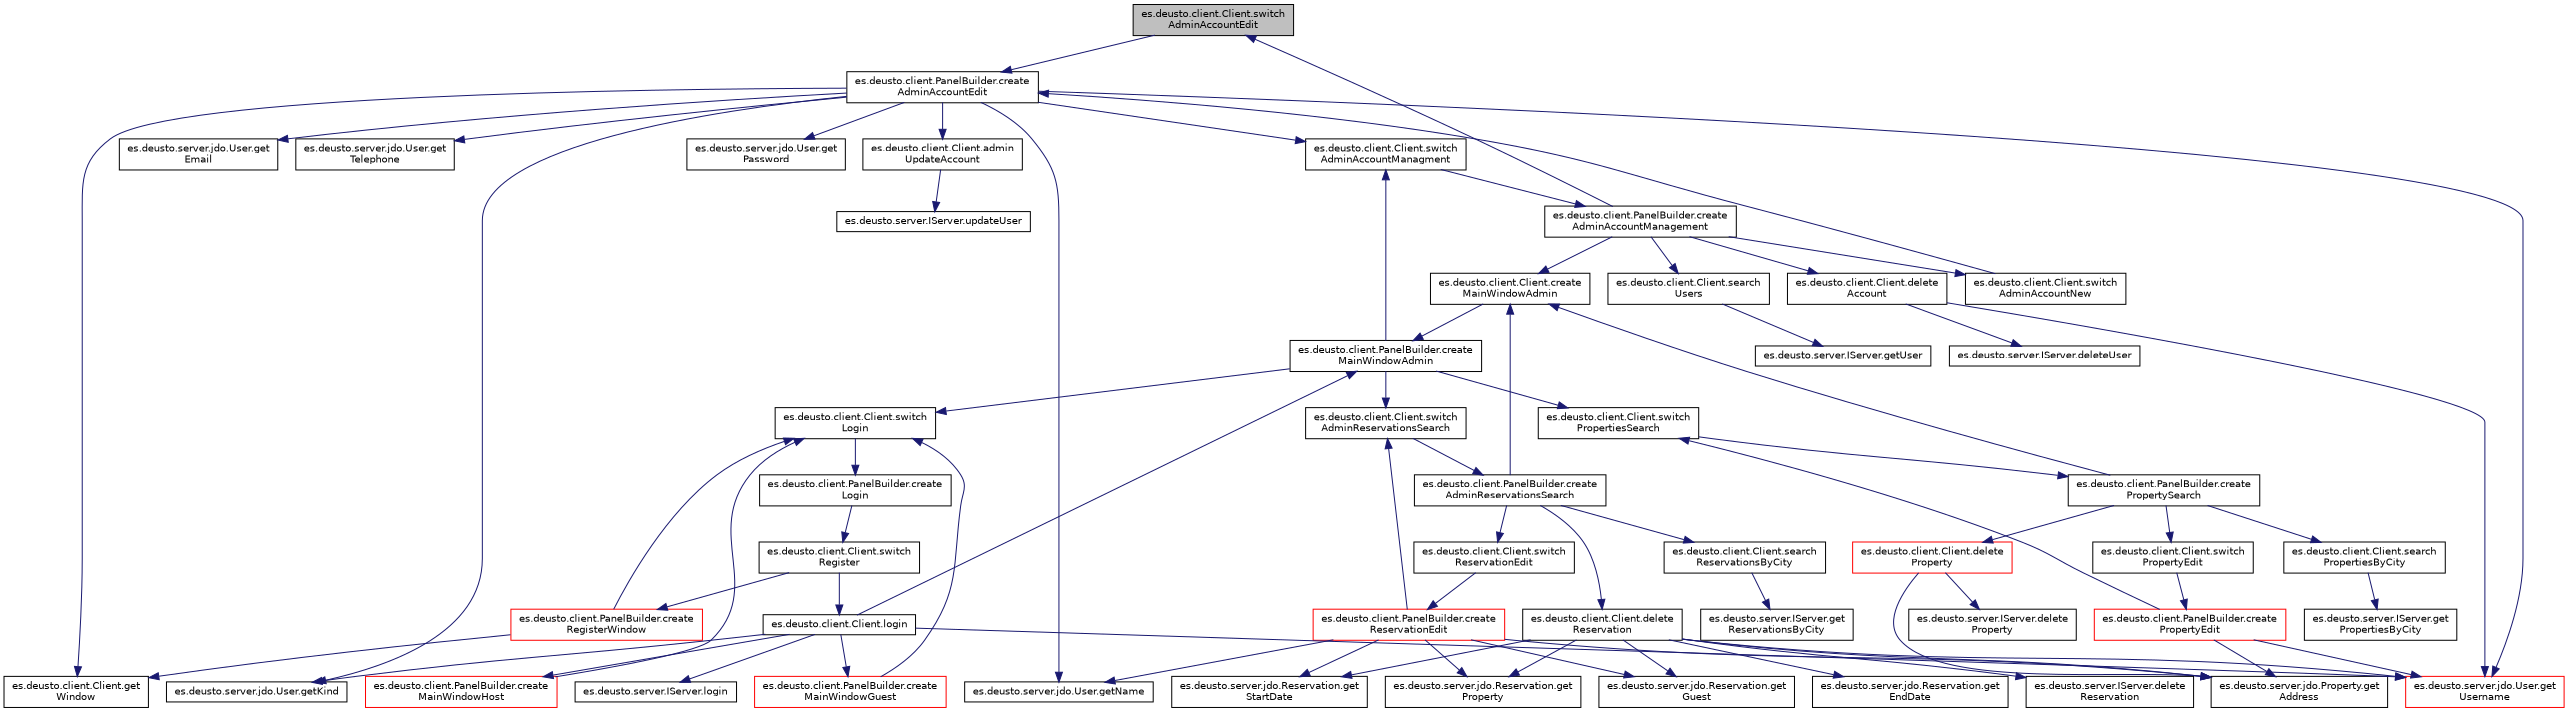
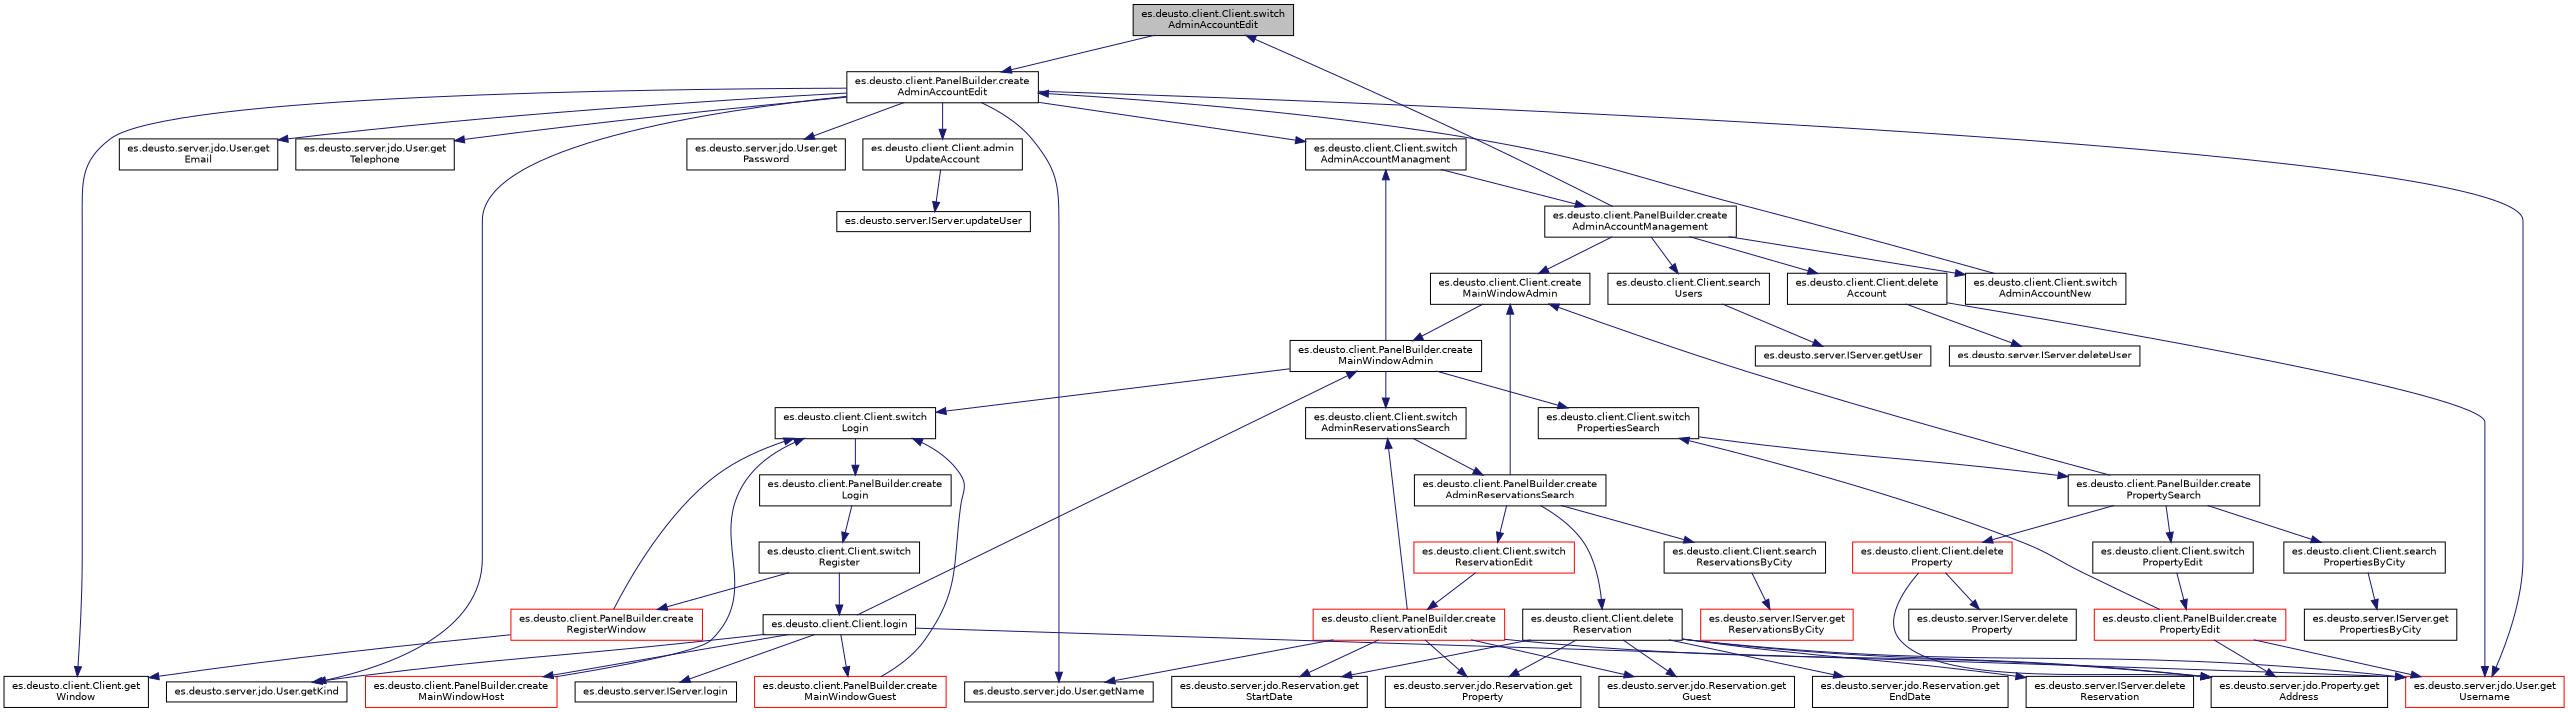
  digraph {
    rankdir=TB
    node [color=black fillcolor=white fontname=Helvetica fontsize=10 shape=record style=filled]
    edge [color=midnightblue fontname=Helvetica fontsize=10 labelfontname=Helvetica labelfontsize=10 style=solid]
    n1 [fillcolor=grey75 fontcolor=black height=0.2 label="es.deusto.client.Client.switch\lAdminAccountEdit" width=0.4]
    n2 [height=0.2 label="es.deusto.client.PanelBuilder.create\lAdminAccountEdit" width=0.4]
    n3 [color=red height=0.2 label="es.deusto.server.jdo.User.get\lUsername" width=0.4]
    n4 [height=0.2 label="es.deusto.server.jdo.User.getName" width=0.4]
    n5 [height=0.2 label="es.deusto.server.jdo.User.get\lEmail" width=0.4]
    n6 [height=0.2 label="es.deusto.server.jdo.User.get\lTelephone" width=0.4]
    n7 [height=0.2 label="es.deusto.server.jdo.User.getKind" width=0.4]
    n8 [height=0.2 label="es.deusto.server.jdo.User.get\lPassword" width=0.4]
    n9 [height=0.2 label="es.deusto.client.Client.switch\lAdminAccountManagment" width=0.4]
    n10 [height=0.2 label="es.deusto.client.Client.get\lWindow" width=0.4]
    n11 [height=0.2 label="es.deusto.client.Client.admin\lUpdateAccount" width=0.4]
    n12 [height=0.2 label="es.deusto.client.PanelBuilder.create\lAdminAccountManagement" width=0.4]
    n13 [height=0.2 label="es.deusto.server.IServer.updateUser" width=0.4]
    n14 [height=0.2 label="es.deusto.client.Client.search\lUsers" width=0.4]
    n15 [height=0.2 label="es.deusto.client.Client.delete\lAccount" width=0.4]
    n16 [height=0.2 label="es.deusto.client.Client.switch\lAdminAccountNew" width=0.4]
    n17 [height=0.2 label="es.deusto.client.Client.create\lMainWindowAdmin" width=0.4]
    n18 [height=0.2 label="es.deusto.server.IServer.getUser" width=0.4]
    n19 [height=0.2 label="es.deusto.server.IServer.deleteUser" width=0.4]
    n20 [height=0.2 label="es.deusto.client.PanelBuilder.create\lMainWindowAdmin" width=0.4]
    n21 [height=0.2 label="es.deusto.client.Client.switch\lPropertiesSearch" width=0.4]
    n22 [height=0.2 label="es.deusto.client.Client.switch\lAdminReservationsSearch" width=0.4]
    n23 [height=0.2 label="es.deusto.client.Client.switch\lLogin" width=0.4]
    n24 [height=0.2 label="es.deusto.client.PanelBuilder.create\lPropertySearch" width=0.4]
    n25 [height=0.2 label="es.deusto.client.PanelBuilder.create\lAdminReservationsSearch" width=0.4]
    n26 [height=0.2 label="es.deusto.client.PanelBuilder.create\lLogin" width=0.4]
    n27 [height=0.2 label="es.deusto.client.Client.search\lPropertiesByCity" width=0.4]
    n28 [color=red height=0.2 label="es.deusto.client.Client.delete\lProperty" width=0.4]
    n29 [height=0.2 label="es.deusto.client.Client.switch\lPropertyEdit" width=0.4]
    n30 [height=0.2 label="es.deusto.server.IServer.get\lPropertiesByCity" width=0.4]
    n31 [height=0.2 label="es.deusto.server.IServer.delete\lProperty" width=0.4]
    n32 [height=0.2 label="es.deusto.server.jdo.Property.get\lAddress" width=0.4]
    n33 [color=red height=0.2 label="es.deusto.client.PanelBuilder.create\lPropertyEdit" width=0.4]
    n34 [height=0.2 label="es.deusto.client.Client.search\lReservationsByCity" width=0.4]
    n35 [height=0.2 label="es.deusto.client.Client.delete\lReservation" width=0.4]
-   n36 [height=0.2 label="es.deusto.client.Client.switch\lReservationEdit" width=0.4]
-   n37 [height=0.2 label="es.deusto.server.IServer.get\lReservationsByCity" width=0.4]
+   n36 [color=red height=0.2 label="es.deusto.client.Client.switch\lReservationEdit" width=0.4]
+   n37 [color=red height=0.2 label="es.deusto.server.IServer.get\lReservationsByCity" width=0.4]
    n38 [height=0.2 label="es.deusto.server.IServer.delete\lReservation" width=0.4]
    n39 [height=0.2 label="es.deusto.server.jdo.Reservation.get\lProperty" width=0.4]
    n40 [height=0.2 label="es.deusto.server.jdo.Reservation.get\lGuest" width=0.4]
    n41 [height=0.2 label="es.deusto.server.jdo.Reservation.get\lStartDate" width=0.4]
    n42 [height=0.2 label="es.deusto.server.jdo.Reservation.get\lEndDate" width=0.4]
    n43 [color=red height=0.2 label="es.deusto.client.PanelBuilder.create\lReservationEdit" width=0.4]
    n44 [height=0.2 label="es.deusto.client.Client.switch\lRegister" width=0.4]
    n45 [height=0.2 label="es.deusto.client.Client.login" width=0.4]
    n46 [height=0.2 label="es.deusto.server.IServer.login" width=0.4]
    n47 [color=red height=0.2 label="es.deusto.client.PanelBuilder.create\lMainWindowHost" width=0.4]
    n48 [color=red height=0.2 label="es.deusto.client.PanelBuilder.create\lMainWindowGuest" width=0.4]
    n49 [color=red height=0.2 label="es.deusto.client.PanelBuilder.create\lRegisterWindow" width=0.4]
    n1 -> n2
    n2 -> n3
    n2 -> n4
    n2 -> n5
    n2 -> n6
    n2 -> n7
    n2 -> n8
    n2 -> n9
    n2 -> n10
    n2 -> n11
    n9 -> n12
    n11 -> n13
    n12 -> n1
    n12 -> n14
    n12 -> n15
    n12 -> n16
    n12 -> n17
    n14 -> n18
    n15 -> n3
    n15 -> n19
    n16 -> n2
    n17 -> n20
    n20 -> n9
    n20 -> n21
    n20 -> n22
    n20 -> n23
    n21 -> n24
    n22 -> n25
    n23 -> n26
    n24 -> n17
    n24 -> n27
    n24 -> n28
    n24 -> n29
    n25 -> n17
    n25 -> n34
    n25 -> n35
    n25 -> n36
    n26 -> n44
    n27 -> n30
    n28 -> n31
    n28 -> n32
    n29 -> n33
    n33 -> n3
    n33 -> n21
    n33 -> n32
    n34 -> n37
    n35 -> n3
    n35 -> n32
    n35 -> n38
    n35 -> n39
    n35 -> n40
    n35 -> n41
    n35 -> n42
    n36 -> n43
    n43 -> n4
    n43 -> n22
    n43 -> n32
    n43 -> n39
    n43 -> n40
    n43 -> n41
    n44 -> n45
    n44 -> n49
    n45 -> n3
    n45 -> n7
    n45 -> n20
    n45 -> n46
    n45 -> n47
    n45 -> n48
    n47 -> n23
    n48 -> n23
    n49 -> n10
    n49 -> n23
  }
